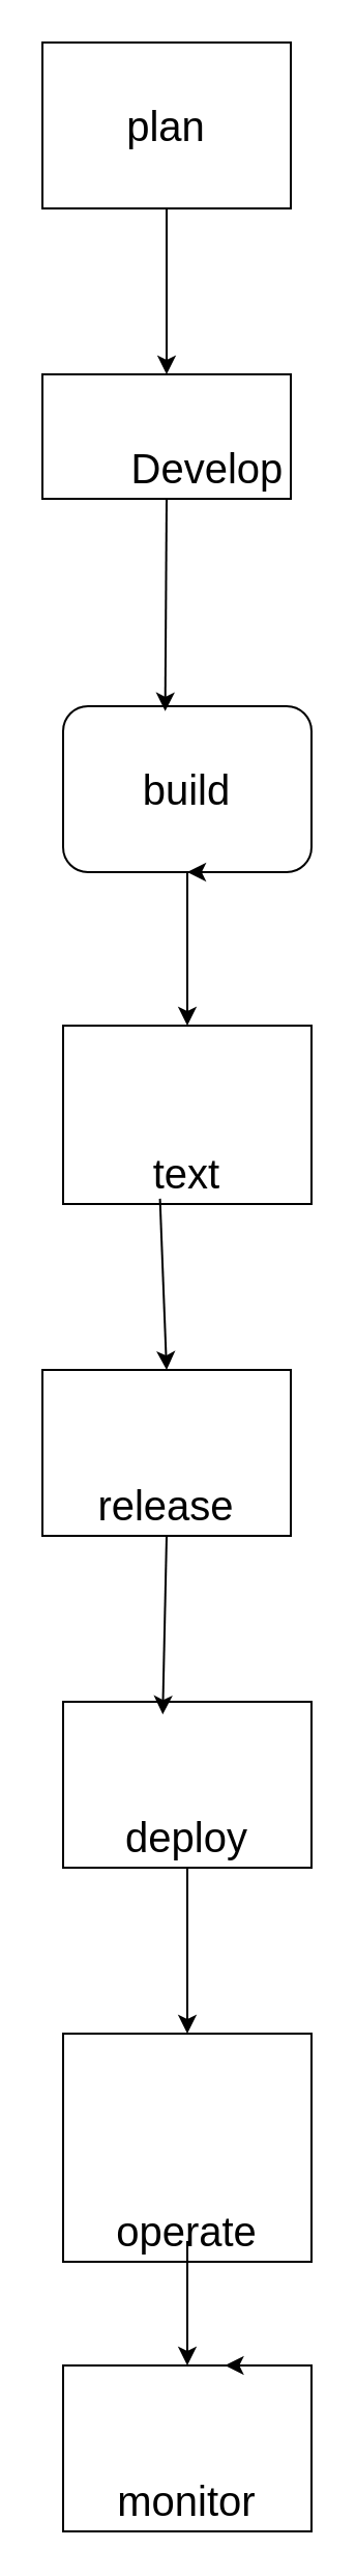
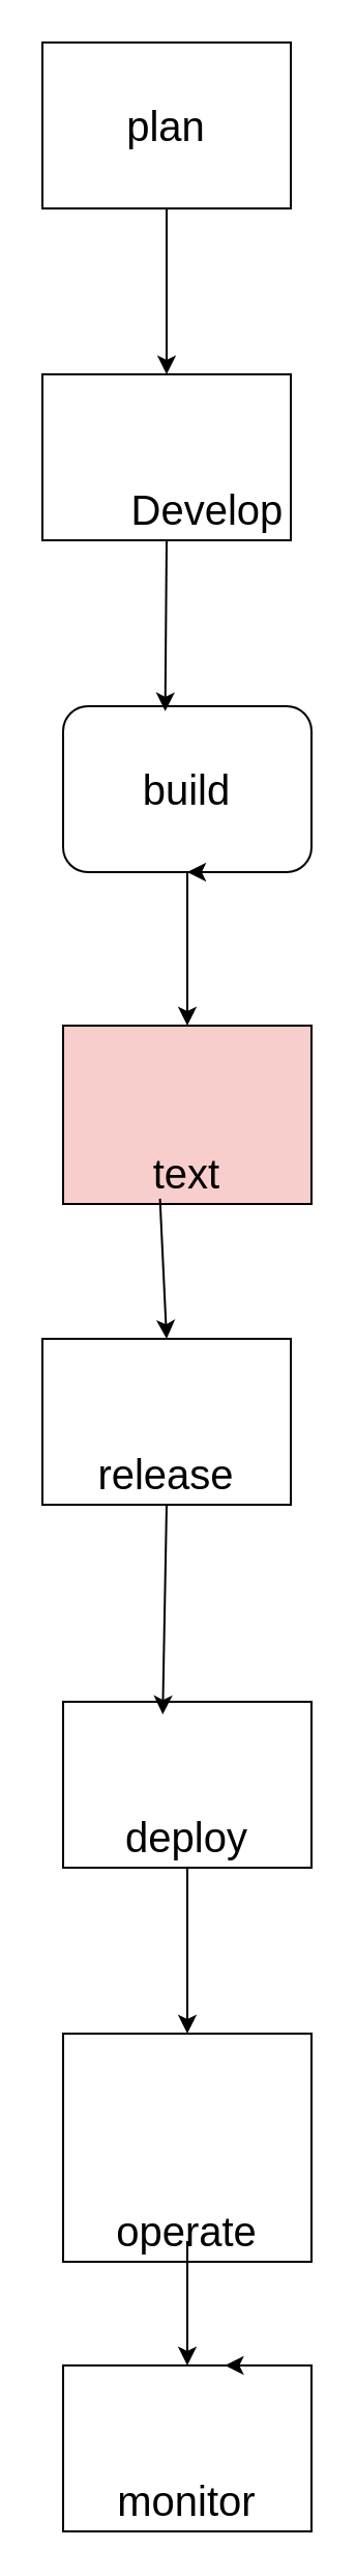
  <mxCell id="0" />
  <mxCell id="1" parent="0" />
  <mxCell id="2" value="build" style="whiteSpace=wrap;html=1;fontSize=20;rounded=1;" vertex="1" parent="1"><mxGeometry x="30" y="340" width="120" height="80" as="geometry" /></mxCell>
  <mxCell id="3" value="" style="edgeStyle=orthogonalEdgeStyle;rounded=0;orthogonalLoop=1;jettySize=auto;html=1;" edge="1" parent="1" source="4" target="10"><mxGeometry relative="1" as="geometry" /></mxCell>
  <mxCell id="4" value="plan" style="rounded=0;whiteSpace=wrap;html=1;fontSize=20;align=center;" vertex="1" parent="1"><mxGeometry x="20" y="20" width="120" height="80" as="geometry" /></mxCell>
  <mxCell id="5" style="edgeStyle=orthogonalEdgeStyle;rounded=0;orthogonalLoop=1;jettySize=auto;html=1;exitX=0.5;exitY=1;exitDx=0;exitDy=0;" edge="1" parent="1" source="6"><mxGeometry relative="1" as="geometry"><mxPoint x="90.077" y="560" as="targetPoint" /></mxGeometry></mxCell>
- <mxCell id="6" value="text" style="rounded=0;whiteSpace=wrap;html=1;fontSize=20;verticalAlign=bottom;" vertex="1" parent="1"><mxGeometry x="30" y="494" width="120" height="86" as="geometry" /></mxCell>
+ <mxCell id="6" value="text" style="rounded=0;whiteSpace=wrap;html=1;fontSize=20;verticalAlign=bottom;fillColor=#f8cecc;" vertex="1" parent="1"><mxGeometry x="30" y="494" width="120" height="86" as="geometry" /></mxCell>
  <mxCell id="7" value="deploy" style="rounded=0;whiteSpace=wrap;html=1;fontSize=20;verticalAlign=bottom;" vertex="1" parent="1"><mxGeometry x="30" y="820" width="120" height="80" as="geometry" /></mxCell>
  <mxCell id="8" value="monitor" style="rounded=0;whiteSpace=wrap;html=1;fontSize=20;verticalAlign=bottom;" vertex="1" parent="1"><mxGeometry x="30" y="1140" width="120" height="80" as="geometry" /></mxCell>
  <mxCell id="9" value="operate" style="rounded=0;whiteSpace=wrap;html=1;fontSize=20;verticalAlign=bottom;" vertex="1" parent="1"><mxGeometry x="30" y="980" width="120" height="110" as="geometry" /></mxCell>
- <mxCell id="10" value="&lt;blockquote style=&quot;margin: 0 0 0 40px; border: none; padding: 0px;&quot;&gt;&lt;div style=&quot;&quot;&gt;&lt;span style=&quot;background-color: transparent; color: light-dark(rgb(0, 0, 0), rgb(255, 255, 255));&quot;&gt;Develop&lt;/span&gt;&lt;/div&gt;&lt;/blockquote&gt;" style="rounded=0;whiteSpace=wrap;html=1;fontSize=20;verticalAlign=bottom;align=center;" vertex="1" parent="1"><mxGeometry x="20" y="180" width="120" height="60" as="geometry" /></mxCell>
+ <mxCell id="10" value="&lt;blockquote style=&quot;margin: 0 0 0 40px; border: none; padding: 0px;&quot;&gt;&lt;div style=&quot;&quot;&gt;&lt;span style=&quot;background-color: transparent; color: light-dark(rgb(0, 0, 0), rgb(255, 255, 255));&quot;&gt;Develop&lt;/span&gt;&lt;/div&gt;&lt;/blockquote&gt;" style="rounded=0;whiteSpace=wrap;html=1;fontSize=20;verticalAlign=bottom;align=center;" vertex="1" parent="1"><mxGeometry x="20" y="180" width="120" height="80" as="geometry" /></mxCell>
  <mxCell id="11" style="edgeStyle=orthogonalEdgeStyle;rounded=0;orthogonalLoop=1;jettySize=auto;html=1;exitX=0.75;exitY=1;exitDx=0;exitDy=0;entryX=0.5;entryY=1;entryDx=0;entryDy=0;" edge="1" parent="1" source="2" target="2"><mxGeometry relative="1" as="geometry" /></mxCell>
- <mxCell id="12" value="release" style="rounded=0;whiteSpace=wrap;html=1;fontSize=20;verticalAlign=bottom;align=center;" vertex="1" parent="1"><mxGeometry x="20" y="660" width="120" height="80" as="geometry" /></mxCell>
+ <mxCell id="12" value="release" style="rounded=0;whiteSpace=wrap;html=1;fontSize=20;verticalAlign=bottom;align=center;" vertex="1" parent="1"><mxGeometry x="20" y="645" width="120" height="80" as="geometry" /></mxCell>
  <mxCell id="13" style="edgeStyle=orthogonalEdgeStyle;rounded=0;orthogonalLoop=1;jettySize=auto;html=1;exitX=0.75;exitY=0;exitDx=0;exitDy=0;entryX=0.652;entryY=-0.001;entryDx=0;entryDy=0;entryPerimeter=0;" edge="1" parent="1" source="8" target="8"><mxGeometry relative="1" as="geometry" /></mxCell>
  <mxCell id="14" value="" style="endArrow=classic;html=1;rounded=0;exitX=0.5;exitY=1;exitDx=0;exitDy=0;entryX=0.411;entryY=0.03;entryDx=0;entryDy=0;entryPerimeter=0;" edge="1" parent="1" source="10" target="2"><mxGeometry width="50" height="50" relative="1" as="geometry"><mxPoint x="-30" y="370" as="sourcePoint" /><mxPoint x="20" y="320" as="targetPoint" /></mxGeometry></mxCell>
  <mxCell id="15" value="" style="endArrow=classic;html=1;rounded=0;exitX=0.5;exitY=1;exitDx=0;exitDy=0;entryX=0.5;entryY=0;entryDx=0;entryDy=0;" edge="1" parent="1" source="2" target="6"><mxGeometry width="50" height="50" relative="1" as="geometry"><mxPoint x="-30" y="370" as="sourcePoint" /><mxPoint x="20" y="320" as="targetPoint" /></mxGeometry></mxCell>
  <mxCell id="16" value="" style="endArrow=classic;html=1;rounded=0;exitX=0.39;exitY=0.97;exitDx=0;exitDy=0;exitPerimeter=0;entryX=0.5;entryY=0;entryDx=0;entryDy=0;" edge="1" parent="1" source="6" target="12"><mxGeometry width="50" height="50" relative="1" as="geometry"><mxPoint x="-30" y="370" as="sourcePoint" /><mxPoint x="20" y="320" as="targetPoint" /></mxGeometry></mxCell>
  <mxCell id="17" value="" style="endArrow=classic;html=1;rounded=0;exitX=0.5;exitY=1;exitDx=0;exitDy=0;entryX=0.401;entryY=0.076;entryDx=0;entryDy=0;entryPerimeter=0;" edge="1" parent="1" source="12" target="7"><mxGeometry width="50" height="50" relative="1" as="geometry"><mxPoint x="-30" y="870" as="sourcePoint" /><mxPoint x="20" y="820" as="targetPoint" /></mxGeometry></mxCell>
  <mxCell id="18" value="" style="endArrow=classic;html=1;rounded=0;exitX=0.5;exitY=1;exitDx=0;exitDy=0;entryX=0.5;entryY=0;entryDx=0;entryDy=0;" edge="1" parent="1" source="7" target="9"><mxGeometry width="50" height="50" relative="1" as="geometry"><mxPoint x="-30" y="870" as="sourcePoint" /><mxPoint x="20" y="820" as="targetPoint" /></mxGeometry></mxCell>
  <mxCell id="19" value="" style="endArrow=classic;html=1;rounded=0;entryX=0.5;entryY=0;entryDx=0;entryDy=0;" edge="1" parent="1" target="8"><mxGeometry width="50" height="50" relative="1" as="geometry"><mxPoint x="90" y="1080" as="sourcePoint" /><mxPoint x="20" y="820" as="targetPoint" /></mxGeometry></mxCell>
